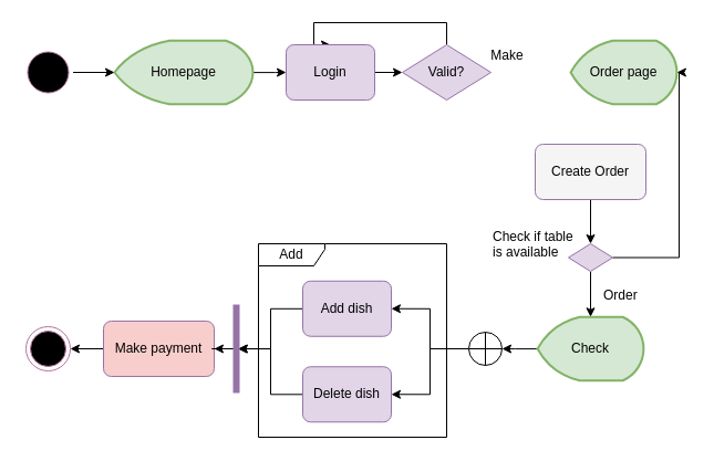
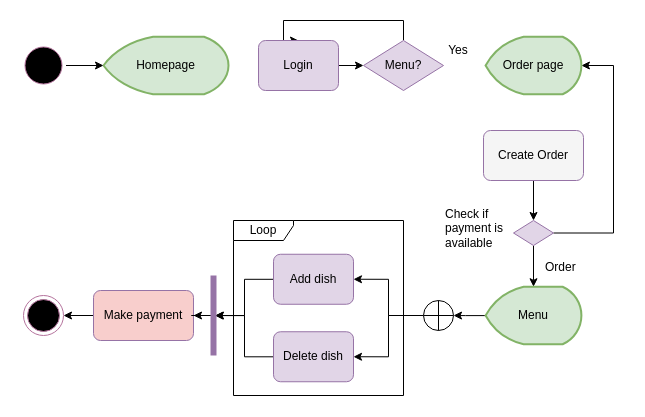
  <mxCell id="0" />
  <mxCell id="1" parent="0" />
  <mxCell id="2" style="edgeStyle=orthogonalEdgeStyle;rounded=0;orthogonalLoop=1;jettySize=auto;html=1;entryX=0.5;entryY=0;entryDx=0;entryDy=0;" edge="1" parent="1" source="3" target="8"><mxGeometry relative="1" as="geometry"><Array as="points"><mxPoint x="403" y="20" /><mxPoint y="20" x="283" /></Array></mxGeometry></mxCell>
- <mxCell id="3" value="Valid?" style="strokeWidth=1;html=1;shape=mxgraph.flowchart.decision;whiteSpace=wrap;fillColor=#e1d5e7;strokeColor=#9673a6;" parent="1" vertex="1"><mxGeometry x="363" y="40" width="80" height="50" as="geometry" /></mxCell>
- <mxCell id="4" value="Make" style="text;html=1;align=center;verticalAlign=middle;whiteSpace=wrap;rounded=0;strokeWidth=1;" parent="1" vertex="1"><mxGeometry x="433" y="40" width="50" height="20" as="geometry" /></mxCell>
+ <mxCell id="3" value="Menu?" style="strokeWidth=1;html=1;shape=mxgraph.flowchart.decision;whiteSpace=wrap;fillColor=#e1d5e7;strokeColor=#9673a6;" parent="1" vertex="1"><mxGeometry x="363" y="40" width="80" height="50" as="geometry" /></mxCell>
+ <mxCell id="4" value="Yes" style="text;html=1;align=center;verticalAlign=middle;whiteSpace=wrap;rounded=0;strokeWidth=1;" parent="1" vertex="1"><mxGeometry x="433" y="40" width="50" height="20" as="geometry" /></mxCell>
  <mxCell id="5" style="edgeStyle=orthogonalEdgeStyle;rounded=0;orthogonalLoop=1;jettySize=auto;html=1;entryX=0.499;entryY=0.142;entryDx=0;entryDy=0;entryPerimeter=0;" edge="1" parent="1" source="6" target="33"><mxGeometry relative="1" as="geometry" /></mxCell>
  <mxCell id="6" value="Add dish" style="rounded=1;whiteSpace=wrap;html=1;absoluteArcSize=1;arcSize=14;strokeWidth=1;fillColor=#e1d5e7;strokeColor=#9673a6;" parent="1" vertex="1"><mxGeometry x="273" y="253.75" width="80" height="50" as="geometry" /></mxCell>
  <mxCell id="7" style="edgeStyle=orthogonalEdgeStyle;rounded=0;orthogonalLoop=1;jettySize=auto;html=1;entryX=0;entryY=0.5;entryDx=0;entryDy=0;entryPerimeter=0;" edge="1" parent="1" source="8" target="3"><mxGeometry relative="1" as="geometry" /></mxCell>
  <mxCell id="8" value="Login" style="rounded=1;whiteSpace=wrap;html=1;absoluteArcSize=1;arcSize=14;strokeWidth=1;fillColor=#e1d5e7;strokeColor=#9673a6;" vertex="1" parent="1"><mxGeometry x="258" y="40" width="80" height="50" as="geometry" /></mxCell>
  <mxCell id="9" style="edgeStyle=orthogonalEdgeStyle;rounded=0;orthogonalLoop=1;jettySize=auto;html=1;" edge="1" parent="1" source="10" target="13"><mxGeometry relative="1" as="geometry" /></mxCell>
  <mxCell id="10" value="Create Order" style="rounded=1;whiteSpace=wrap;html=1;absoluteArcSize=1;arcSize=14;strokeWidth=1;fillColor=#f5f5f5;strokeColor=#9673a6;" vertex="1" parent="1"><mxGeometry x="483" y="130" width="100" height="50" as="geometry" /></mxCell>
  <mxCell id="11" style="edgeStyle=orthogonalEdgeStyle;rounded=0;orthogonalLoop=1;jettySize=auto;html=1;entryX=0.5;entryY=0;entryDx=0;entryDy=0;entryPerimeter=0;" edge="1" parent="1" source="13" target="31"><mxGeometry relative="1" as="geometry"><mxPoint x="533" y="290" as="targetPoint" /></mxGeometry></mxCell>
  <mxCell id="12" style="edgeStyle=orthogonalEdgeStyle;rounded=0;orthogonalLoop=1;jettySize=auto;html=1;entryX=1;entryY=0.5;entryDx=0;entryDy=0;entryPerimeter=0;" edge="1" parent="1" source="13" target="25"><mxGeometry relative="1" as="geometry"><Array as="points"><mxPoint x="613" y="233" /><mxPoint x="613" y="65" /></Array></mxGeometry></mxCell>
  <mxCell id="13" value="" style="strokeWidth=1;html=1;shape=mxgraph.flowchart.decision;whiteSpace=wrap;fillColor=#e1d5e7;strokeColor=#9673a6;" vertex="1" parent="1"><mxGeometry x="513" y="220" width="40" height="25" as="geometry" /></mxCell>
- <mxCell id="14" value="&lt;span style=&quot;color: rgb(0, 0, 0); font-family: Helvetica; font-size: 12px; font-style: normal; font-variant-ligatures: normal; font-variant-caps: normal; font-weight: 400; letter-spacing: normal; orphans: 2; text-align: center; text-indent: 0px; text-transform: none; widows: 2; word-spacing: 0px; -webkit-text-stroke-width: 0px; background-color: rgb(255, 255, 255); text-decoration-thickness: initial; text-decoration-style: initial; text-decoration-color: initial; float: none; display: inline !important;&quot;&gt;Check if table is available&lt;/span&gt;" style="text;whiteSpace=wrap;html=1;" vertex="1" parent="1"><mxGeometry x="443" y="200" width="80" height="40" as="geometry" /></mxCell>
+ <mxCell id="14" value="&lt;span style=&quot;color: rgb(0, 0, 0); font-family: Helvetica; font-size: 12px; font-style: normal; font-variant-ligatures: normal; font-variant-caps: normal; font-weight: 400; letter-spacing: normal; orphans: 2; text-align: center; text-indent: 0px; text-transform: none; widows: 2; word-spacing: 0px; -webkit-text-stroke-width: 0px; background-color: rgb(255, 255, 255); text-decoration-thickness: initial; text-decoration-style: initial; text-decoration-color: initial; float: none; display: inline !important;&quot;&gt;Check if payment is available&lt;/span&gt;" style="text;whiteSpace=wrap;html=1;" vertex="1" parent="1"><mxGeometry x="443" y="200" width="80" height="40" as="geometry" /></mxCell>
  <mxCell id="15" value="&lt;span style=&quot;color: rgb(0, 0, 0); font-family: Helvetica; font-size: 12px; font-style: normal; font-variant-ligatures: normal; font-variant-caps: normal; font-weight: 400; letter-spacing: normal; orphans: 2; text-align: center; text-indent: 0px; text-transform: none; widows: 2; word-spacing: 0px; -webkit-text-stroke-width: 0px; background-color: rgb(255, 255, 255); text-decoration-thickness: initial; text-decoration-style: initial; text-decoration-color: initial; float: none; display: inline !important;&quot;&gt;Order&lt;/span&gt;" style="text;whiteSpace=wrap;html=1;" vertex="1" parent="1"><mxGeometry x="543" y="252.5" width="80" height="40" as="geometry" /></mxCell>
  <mxCell id="16" style="edgeStyle=orthogonalEdgeStyle;rounded=0;orthogonalLoop=1;jettySize=auto;html=1;" edge="1" parent="1" source="17" target="33"><mxGeometry relative="1" as="geometry" /></mxCell>
  <mxCell id="17" value="Delete dish" style="rounded=1;whiteSpace=wrap;html=1;absoluteArcSize=1;arcSize=14;strokeWidth=1;fillColor=#e1d5e7;strokeColor=#9673a6;" vertex="1" parent="1"><mxGeometry x="273" y="331.25" width="80" height="50" as="geometry" /></mxCell>
  <mxCell id="18" style="edgeStyle=orthogonalEdgeStyle;rounded=0;orthogonalLoop=1;jettySize=auto;html=1;entryX=1;entryY=0.5;entryDx=0;entryDy=0;" edge="1" parent="1" source="19" target="26"><mxGeometry relative="1" as="geometry" /></mxCell>
  <mxCell id="19" value="Make payment" style="rounded=1;whiteSpace=wrap;html=1;absoluteArcSize=1;arcSize=14;strokeWidth=1;fillColor=#f8cecc;strokeColor=#9673a6;" vertex="1" parent="1"><mxGeometry x="93" y="290" width="100" height="50" as="geometry" /></mxCell>
  <mxCell id="20" style="edgeStyle=orthogonalEdgeStyle;rounded=0;orthogonalLoop=1;jettySize=auto;html=1;entryX=1;entryY=0.5;entryDx=0;entryDy=0;" edge="1" parent="1" source="22" target="6"><mxGeometry relative="1" as="geometry" /></mxCell>
  <mxCell id="21" style="edgeStyle=orthogonalEdgeStyle;rounded=0;orthogonalLoop=1;jettySize=auto;html=1;entryX=1;entryY=0.5;entryDx=0;entryDy=0;" edge="1" parent="1" source="22" target="17"><mxGeometry relative="1" as="geometry" /></mxCell>
  <mxCell id="22" value="" style="verticalLabelPosition=bottom;verticalAlign=top;html=1;shape=mxgraph.flowchart.summing_function;" vertex="1" parent="1"><mxGeometry x="423" y="300" width="30" height="30" as="geometry" /></mxCell>
- <mxCell id="23" style="edgeStyle=orthogonalEdgeStyle;rounded=0;orthogonalLoop=1;jettySize=auto;html=1;entryX=0;entryY=0.5;entryDx=0;entryDy=0;" edge="1" parent="1" source="24" target="8"><mxGeometry relative="1" as="geometry" /></mxCell>
  <mxCell id="24" value="Homepage" style="strokeWidth=2;html=1;shape=mxgraph.flowchart.display;whiteSpace=wrap;fillColor=#d5e8d4;strokeColor=#82b366;" vertex="1" parent="1"><mxGeometry x="103" y="36.25" width="125" height="57.5" as="geometry" /></mxCell>
- <mxCell id="25" value="Order page" style="strokeWidth=2;html=1;shape=mxgraph.flowchart.display;whiteSpace=wrap;fillColor=#d5e8d4;strokeColor=#82b366;" vertex="1" parent="1"><mxGeometry x="515.08" y="36.25" width="95.83" height="57.5" as="geometry" /></mxCell>
+ <mxCell id="25" value="Order page" style="strokeWidth=2;html=1;shape=mxgraph.flowchart.display;whiteSpace=wrap;fillColor=#d5e8d4;strokeColor=#82b366;" vertex="1" parent="1"><mxGeometry x="485.08" y="36.25" width="95.83" height="57.5" as="geometry" /></mxCell>
  <mxCell id="26" value="" style="ellipse;html=1;shape=endState;fillColor=#000000;strokeColor=#B5739D;" vertex="1" parent="1"><mxGeometry x="23" y="295" width="40" height="40" as="geometry" /></mxCell>
  <mxCell id="27" style="edgeStyle=orthogonalEdgeStyle;rounded=0;orthogonalLoop=1;jettySize=auto;html=1;entryX=0;entryY=0.5;entryDx=0;entryDy=0;entryPerimeter=0;exitX=1;exitY=0.5;exitDx=0;exitDy=0;" edge="1" parent="1" source="28" target="24"><mxGeometry relative="1" as="geometry" /></mxCell>
  <mxCell id="28" value="" style="ellipse;html=1;shape=startState;fillColor=#000000;strokeColor=#B5739D;" vertex="1" parent="1"><mxGeometry x="20.5" y="42.5" width="45" height="45" as="geometry" /></mxCell>
- <mxCell id="29" value="Add" style="shape=umlFrame;whiteSpace=wrap;html=1;pointerEvents=0;width=60;height=20;" vertex="1" parent="1"><mxGeometry x="233" y="220" width="170" height="175" as="geometry" /></mxCell>
+ <mxCell id="29" value="Loop" style="shape=umlFrame;whiteSpace=wrap;html=1;pointerEvents=0;width=60;height=20;" vertex="1" parent="1"><mxGeometry x="233" y="220" width="170" height="175" as="geometry" /></mxCell>
  <mxCell id="30" style="edgeStyle=orthogonalEdgeStyle;rounded=0;orthogonalLoop=1;jettySize=auto;html=1;entryX=1;entryY=0.5;entryDx=0;entryDy=0;entryPerimeter=0;" edge="1" parent="1" source="31" target="22"><mxGeometry relative="1" as="geometry" /></mxCell>
- <mxCell id="31" value="Check" style="strokeWidth=2;html=1;shape=mxgraph.flowchart.display;whiteSpace=wrap;fillColor=#d5e8d4;strokeColor=#82b366;" vertex="1" parent="1"><mxGeometry x="485.08" y="286.25" width="95.83" height="57.5" as="geometry" /></mxCell>
+ <mxCell id="31" value="Menu" style="strokeWidth=2;html=1;shape=mxgraph.flowchart.display;whiteSpace=wrap;fillColor=#d5e8d4;strokeColor=#82b366;" vertex="1" parent="1"><mxGeometry x="485.08" y="286.25" width="95.83" height="57.5" as="geometry" /></mxCell>
  <mxCell id="32" style="edgeStyle=orthogonalEdgeStyle;rounded=0;orthogonalLoop=1;jettySize=auto;html=1;entryX=1;entryY=0.5;entryDx=0;entryDy=0;" edge="1" parent="1" source="33" target="19"><mxGeometry relative="1" as="geometry" /></mxCell>
  <mxCell id="33" value="" style="shape=line;html=1;strokeWidth=6;strokeColor=#9673a6;flipH=1;rotation=90;fillColor=#e1d5e7;" vertex="1" parent="1"><mxGeometry x="173" y="313" width="80" height="4" as="geometry" /></mxCell>
